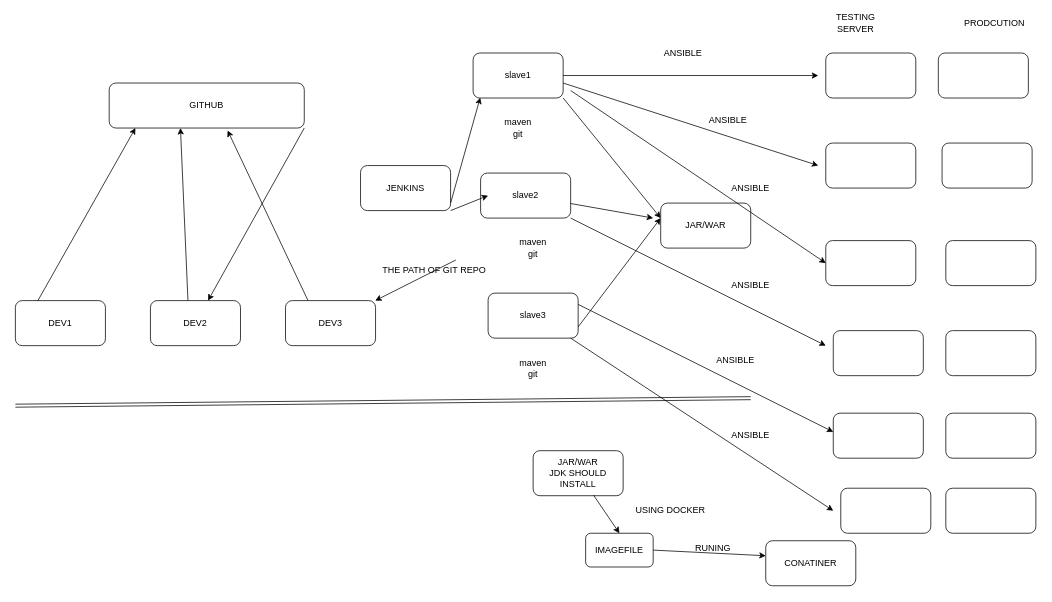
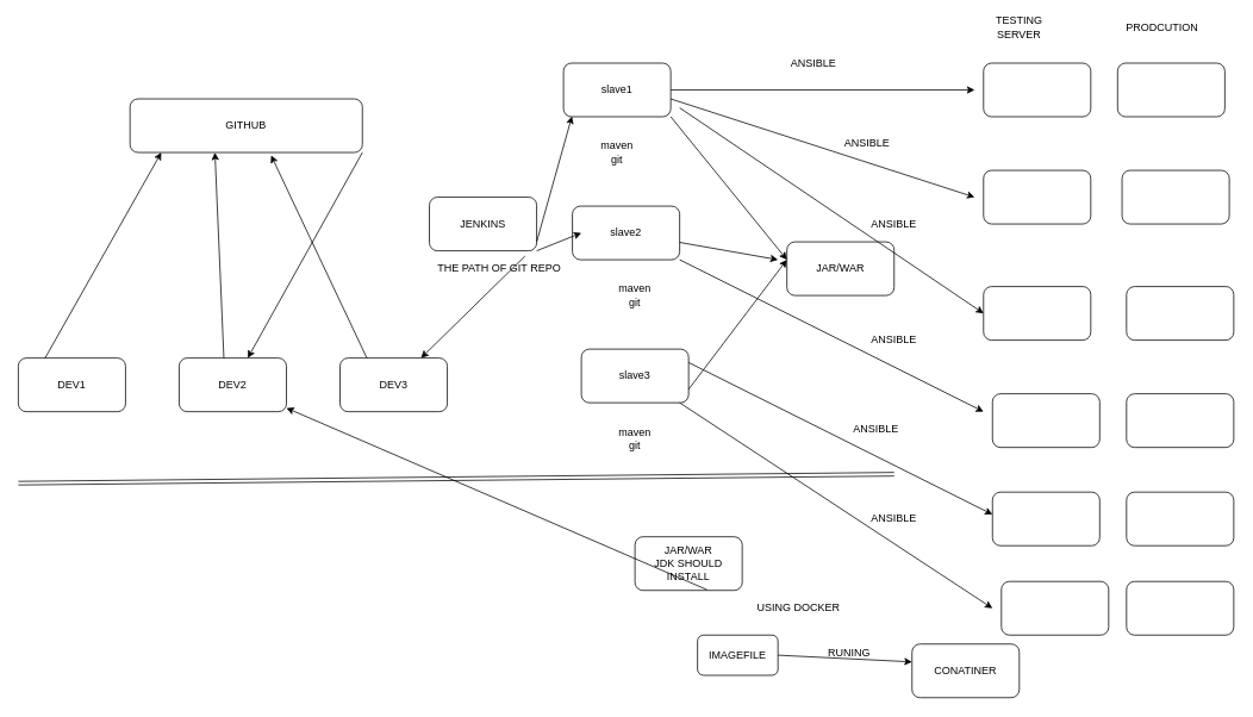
  <mxCell id="0" />
  <mxCell id="1" parent="0" />
  <mxCell id="2" value="DEV1" style="rounded=1;whiteSpace=wrap;html=1;" vertex="1" parent="1"><mxGeometry x="20" y="400" width="120" height="60" as="geometry" /></mxCell>
  <mxCell id="3" value="DEV2" style="rounded=1;whiteSpace=wrap;html=1;" vertex="1" parent="1"><mxGeometry x="200" y="400" width="120" height="60" as="geometry" /></mxCell>
  <mxCell id="4" value="DEV3" style="rounded=1;whiteSpace=wrap;html=1;" vertex="1" parent="1"><mxGeometry x="380" y="400" width="120" height="60" as="geometry" /></mxCell>
  <mxCell id="5" value="GITHUB" style="rounded=1;whiteSpace=wrap;html=1;" vertex="1" parent="1"><mxGeometry x="145" y="110" width="260" height="60" as="geometry" /></mxCell>
  <mxCell id="6" value="" style="endArrow=classic;html=1;" edge="1" parent="1"><mxGeometry width="50" height="50" relative="1" as="geometry"><mxPoint x="50" y="400" as="sourcePoint" /><mxPoint x="180" y="170" as="targetPoint" /></mxGeometry></mxCell>
  <mxCell id="7" value="" style="endArrow=classic;html=1;" edge="1" parent="1"><mxGeometry width="50" height="50" relative="1" as="geometry"><mxPoint x="250" y="400" as="sourcePoint" /><mxPoint x="240" y="170" as="targetPoint" /></mxGeometry></mxCell>
  <mxCell id="8" value="" style="endArrow=classic;html=1;entryX=0.607;entryY=1.054;entryDx=0;entryDy=0;entryPerimeter=0;" edge="1" parent="1" target="5"><mxGeometry width="50" height="50" relative="1" as="geometry"><mxPoint x="410" y="400" as="sourcePoint" /><mxPoint x="400" y="170" as="targetPoint" /></mxGeometry></mxCell>
  <mxCell id="9" value="JENKINS" style="rounded=1;whiteSpace=wrap;html=1;" vertex="1" parent="1"><mxGeometry x="480" y="220" width="120" height="60" as="geometry" /></mxCell>
- <mxCell id="10" value="THE PATH OF GIT REPO&amp;nbsp;" style="text;html=1;strokeColor=none;fillColor=none;align=center;verticalAlign=middle;whiteSpace=wrap;rounded=0;" vertex="1" parent="1"><mxGeometry x="480" y="350" width="200" height="20" as="geometry" /></mxCell>
+ <mxCell id="10" value="THE PATH OF GIT REPO&amp;nbsp;" style="text;html=1;strokeColor=none;fillColor=none;align=center;verticalAlign=middle;whiteSpace=wrap;rounded=0;" vertex="1" parent="1"><mxGeometry x="460" y="290" width="200" height="20" as="geometry" /></mxCell>
  <mxCell id="11" value="" style="endArrow=classic;html=1;exitX=1;exitY=1;exitDx=0;exitDy=0;" edge="1" parent="1" source="5" target="3"><mxGeometry width="50" height="50" relative="1" as="geometry"><mxPoint x="400" y="200" as="sourcePoint" /><mxPoint x="450" y="150" as="targetPoint" /></mxGeometry></mxCell>
  <mxCell id="12" value="slave1" style="rounded=1;whiteSpace=wrap;html=1;" vertex="1" parent="1"><mxGeometry x="630" y="70" width="120" height="60" as="geometry" /></mxCell>
  <mxCell id="13" value="slave2" style="rounded=1;whiteSpace=wrap;html=1;" vertex="1" parent="1"><mxGeometry x="640" y="230" width="120" height="60" as="geometry" /></mxCell>
  <mxCell id="14" value="slave3" style="rounded=1;whiteSpace=wrap;html=1;" vertex="1" parent="1"><mxGeometry x="650" y="390" width="120" height="60" as="geometry" /></mxCell>
  <mxCell id="15" value="maven&lt;br&gt;git" style="text;html=1;strokeColor=none;fillColor=none;align=center;verticalAlign=middle;whiteSpace=wrap;rounded=0;" vertex="1" parent="1"><mxGeometry x="670" y="160" width="40" height="20" as="geometry" /></mxCell>
  <mxCell id="16" value="maven&lt;br&gt;git" style="text;html=1;strokeColor=none;fillColor=none;align=center;verticalAlign=middle;whiteSpace=wrap;rounded=0;" vertex="1" parent="1"><mxGeometry x="690" y="320" width="40" height="20" as="geometry" /></mxCell>
  <mxCell id="17" value="maven&lt;br&gt;git" style="text;html=1;strokeColor=none;fillColor=none;align=center;verticalAlign=middle;whiteSpace=wrap;rounded=0;" vertex="1" parent="1"><mxGeometry x="690" y="480" width="40" height="20" as="geometry" /></mxCell>
  <mxCell id="18" value="" style="endArrow=classic;html=1;entryX=0.079;entryY=0.991;entryDx=0;entryDy=0;entryPerimeter=0;" edge="1" parent="1" target="12"><mxGeometry width="50" height="50" relative="1" as="geometry"><mxPoint x="600" y="270" as="sourcePoint" /><mxPoint x="650" y="220" as="targetPoint" /></mxGeometry></mxCell>
  <mxCell id="19" value="" style="endArrow=classic;html=1;exitX=1;exitY=1;exitDx=0;exitDy=0;" edge="1" parent="1" source="9"><mxGeometry width="50" height="50" relative="1" as="geometry"><mxPoint x="600" y="310" as="sourcePoint" /><mxPoint x="650" y="260" as="targetPoint" /></mxGeometry></mxCell>
  <mxCell id="20" value="" style="endArrow=classic;html=1;exitX=0.635;exitY=-0.206;exitDx=0;exitDy=0;exitPerimeter=0;" edge="1" parent="1" source="10" target="4"><mxGeometry width="50" height="50" relative="1" as="geometry"><mxPoint x="580" y="330" as="sourcePoint" /><mxPoint x="630" y="280" as="targetPoint" /></mxGeometry></mxCell>
  <mxCell id="21" value="" style="endArrow=classic;html=1;exitX=1;exitY=1;exitDx=0;exitDy=0;" edge="1" parent="1" source="12"><mxGeometry width="50" height="50" relative="1" as="geometry"><mxPoint x="750" y="170" as="sourcePoint" /><mxPoint x="880" y="290" as="targetPoint" /></mxGeometry></mxCell>
  <mxCell id="22" value="" style="endArrow=classic;html=1;" edge="1" parent="1" source="13"><mxGeometry width="50" height="50" relative="1" as="geometry"><mxPoint x="760" y="310" as="sourcePoint" /><mxPoint x="870" y="290" as="targetPoint" /></mxGeometry></mxCell>
  <mxCell id="23" value="" style="endArrow=classic;html=1;exitX=1;exitY=0.75;exitDx=0;exitDy=0;" edge="1" parent="1" source="14"><mxGeometry width="50" height="50" relative="1" as="geometry"><mxPoint x="770" y="460" as="sourcePoint" /><mxPoint x="880" y="290" as="targetPoint" /></mxGeometry></mxCell>
  <mxCell id="24" value="JAR/WAR" style="rounded=1;whiteSpace=wrap;html=1;" vertex="1" parent="1"><mxGeometry x="880" y="270" width="120" height="60" as="geometry" /></mxCell>
  <mxCell id="25" value="" style="shape=link;html=1;" edge="1" parent="1"><mxGeometry width="100" relative="1" as="geometry"><mxPoint x="20" y="540" as="sourcePoint" /><mxPoint x="1000" y="530" as="targetPoint" /></mxGeometry></mxCell>
  <mxCell id="26" value="" style="rounded=1;whiteSpace=wrap;html=1;" vertex="1" parent="1"><mxGeometry x="1100" y="70" width="120" height="60" as="geometry" /></mxCell>
  <mxCell id="27" value="" style="rounded=1;whiteSpace=wrap;html=1;" vertex="1" parent="1"><mxGeometry x="1100" y="190" width="120" height="60" as="geometry" /></mxCell>
  <mxCell id="28" value="" style="rounded=1;whiteSpace=wrap;html=1;" vertex="1" parent="1"><mxGeometry x="1100" y="320" width="120" height="60" as="geometry" /></mxCell>
  <mxCell id="29" value="" style="rounded=1;whiteSpace=wrap;html=1;" vertex="1" parent="1"><mxGeometry x="1110" y="440" width="120" height="60" as="geometry" /></mxCell>
  <mxCell id="30" value="" style="rounded=1;whiteSpace=wrap;html=1;" vertex="1" parent="1"><mxGeometry x="1110" y="550" width="120" height="60" as="geometry" /></mxCell>
  <mxCell id="31" value="" style="rounded=1;whiteSpace=wrap;html=1;" vertex="1" parent="1"><mxGeometry x="1120" y="650" width="120" height="60" as="geometry" /></mxCell>
  <mxCell id="32" value="" style="rounded=1;whiteSpace=wrap;html=1;" vertex="1" parent="1"><mxGeometry x="1250" y="70" width="120" height="60" as="geometry" /></mxCell>
  <mxCell id="33" value="" style="rounded=1;whiteSpace=wrap;html=1;" vertex="1" parent="1"><mxGeometry x="1255" y="190" width="120" height="60" as="geometry" /></mxCell>
  <mxCell id="34" value="" style="rounded=1;whiteSpace=wrap;html=1;" vertex="1" parent="1"><mxGeometry x="1260" y="320" width="120" height="60" as="geometry" /></mxCell>
  <mxCell id="35" value="" style="rounded=1;whiteSpace=wrap;html=1;" vertex="1" parent="1"><mxGeometry x="1260" y="440" width="120" height="60" as="geometry" /></mxCell>
  <mxCell id="36" value="" style="rounded=1;whiteSpace=wrap;html=1;" vertex="1" parent="1"><mxGeometry x="1260" y="550" width="120" height="60" as="geometry" /></mxCell>
  <mxCell id="37" value="" style="rounded=1;whiteSpace=wrap;html=1;" vertex="1" parent="1"><mxGeometry x="1260" y="650" width="120" height="60" as="geometry" /></mxCell>
  <mxCell id="38" value="TESTING SERVER" style="text;html=1;strokeColor=none;fillColor=none;align=center;verticalAlign=middle;whiteSpace=wrap;rounded=0;" vertex="1" parent="1"><mxGeometry x="1100" y="20" width="80" height="20" as="geometry" /></mxCell>
- <mxCell id="39" value="PRODCUTION" style="text;html=1;strokeColor=none;fillColor=none;align=center;verticalAlign=middle;whiteSpace=wrap;rounded=0;" vertex="1" parent="1"><mxGeometry x="1285" y="20" width="80" height="20" as="geometry" /></mxCell>
+ <mxCell id="39" value="PRODCUTION" style="text;html=1;strokeColor=none;fillColor=none;align=center;verticalAlign=middle;whiteSpace=wrap;rounded=0;" vertex="1" parent="1"><mxGeometry x="1260" y="20" width="80" height="20" as="geometry" /></mxCell>
  <mxCell id="40" value="" style="endArrow=classic;html=1;exitX=1;exitY=0.5;exitDx=0;exitDy=0;" edge="1" parent="1" source="12"><mxGeometry width="50" height="50" relative="1" as="geometry"><mxPoint x="760" y="140" as="sourcePoint" /><mxPoint x="1090" y="100" as="targetPoint" /></mxGeometry></mxCell>
  <mxCell id="41" value="" style="endArrow=classic;html=1;exitX=1;exitY=0.667;exitDx=0;exitDy=0;exitPerimeter=0;" edge="1" parent="1" source="12"><mxGeometry width="50" height="50" relative="1" as="geometry"><mxPoint x="760" y="110" as="sourcePoint" /><mxPoint x="1090" y="220" as="targetPoint" /></mxGeometry></mxCell>
  <mxCell id="42" value="" style="endArrow=classic;html=1;exitX=1;exitY=0.667;exitDx=0;exitDy=0;exitPerimeter=0;entryX=0;entryY=0.5;entryDx=0;entryDy=0;" edge="1" parent="1" target="28"><mxGeometry width="50" height="50" relative="1" as="geometry"><mxPoint x="760" y="120.02" as="sourcePoint" /><mxPoint x="1100" y="230" as="targetPoint" /></mxGeometry></mxCell>
  <mxCell id="43" value="" style="endArrow=classic;html=1;" edge="1" parent="1" source="13"><mxGeometry width="50" height="50" relative="1" as="geometry"><mxPoint x="760" y="310" as="sourcePoint" /><mxPoint x="1100" y="460" as="targetPoint" /></mxGeometry></mxCell>
  <mxCell id="44" value="" style="endArrow=classic;html=1;" edge="1" parent="1"><mxGeometry width="50" height="50" relative="1" as="geometry"><mxPoint x="770" y="405" as="sourcePoint" /><mxPoint x="1110" y="575" as="targetPoint" /></mxGeometry></mxCell>
  <mxCell id="45" value="" style="endArrow=classic;html=1;" edge="1" parent="1"><mxGeometry width="50" height="50" relative="1" as="geometry"><mxPoint x="760" y="450" as="sourcePoint" /><mxPoint x="1110" y="680" as="targetPoint" /></mxGeometry></mxCell>
  <mxCell id="46" value="ANSIBLE" style="text;html=1;strokeColor=none;fillColor=none;align=center;verticalAlign=middle;whiteSpace=wrap;rounded=0;" vertex="1" parent="1"><mxGeometry x="890" y="60" width="40" height="20" as="geometry" /></mxCell>
  <mxCell id="47" value="ANSIBLE" style="text;html=1;strokeColor=none;fillColor=none;align=center;verticalAlign=middle;whiteSpace=wrap;rounded=0;" vertex="1" parent="1"><mxGeometry x="950" y="150" width="40" height="20" as="geometry" /></mxCell>
  <mxCell id="48" value="ANSIBLE" style="text;html=1;strokeColor=none;fillColor=none;align=center;verticalAlign=middle;whiteSpace=wrap;rounded=0;" vertex="1" parent="1"><mxGeometry x="980" y="240" width="40" height="20" as="geometry" /></mxCell>
  <mxCell id="49" value="ANSIBLE" style="text;html=1;strokeColor=none;fillColor=none;align=center;verticalAlign=middle;whiteSpace=wrap;rounded=0;" vertex="1" parent="1"><mxGeometry x="980" y="370" width="40" height="20" as="geometry" /></mxCell>
  <mxCell id="50" value="ANSIBLE" style="text;html=1;strokeColor=none;fillColor=none;align=center;verticalAlign=middle;whiteSpace=wrap;rounded=0;" vertex="1" parent="1"><mxGeometry x="960" y="470" width="40" height="20" as="geometry" /></mxCell>
  <mxCell id="51" value="ANSIBLE" style="text;html=1;strokeColor=none;fillColor=none;align=center;verticalAlign=middle;whiteSpace=wrap;rounded=0;" vertex="1" parent="1"><mxGeometry x="980" y="570" width="40" height="20" as="geometry" /></mxCell>
  <mxCell id="52" value="JAR/WAR&lt;br&gt;JDK SHOULD INSTALL" style="rounded=1;whiteSpace=wrap;html=1;" vertex="1" parent="1"><mxGeometry x="710" y="600" width="120" height="60" as="geometry" /></mxCell>
  <mxCell id="53" value="IMAGEFILE" style="rounded=1;whiteSpace=wrap;html=1;" vertex="1" parent="1"><mxGeometry x="780" y="710" width="90" height="45" as="geometry" /></mxCell>
- <mxCell id="54" value="" style="endArrow=classic;html=1;exitX=0.671;exitY=0.987;exitDx=0;exitDy=0;exitPerimeter=0;entryX=0.5;entryY=0;entryDx=0;entryDy=0;" edge="1" parent="1" source="52" target="53"><mxGeometry width="50" height="50" relative="1" as="geometry"><mxPoint x="790" y="710" as="sourcePoint" /><mxPoint x="840" y="660" as="targetPoint" /></mxGeometry></mxCell>
+ <mxCell id="54" value="" style="endArrow=classic;html=1;exitX=0.671;exitY=0.987;exitDx=0;exitDy=0;exitPerimeter=0;" edge="1" parent="1" source="52" target="3"><mxGeometry width="50" height="50" relative="1" as="geometry"><mxPoint x="790" y="710" as="sourcePoint" /><mxPoint x="840" y="660" as="targetPoint" /></mxGeometry></mxCell>
  <mxCell id="55" value="USING DOCKER&amp;nbsp;" style="text;html=1;strokeColor=none;fillColor=none;align=center;verticalAlign=middle;whiteSpace=wrap;rounded=0;" vertex="1" parent="1"><mxGeometry x="840" y="670" width="110" height="20" as="geometry" /></mxCell>
  <mxCell id="56" value="" style="endArrow=classic;html=1;exitX=1;exitY=0.5;exitDx=0;exitDy=0;" edge="1" parent="1" source="53"><mxGeometry width="50" height="50" relative="1" as="geometry"><mxPoint x="910" y="790" as="sourcePoint" /><mxPoint x="1020" y="740" as="targetPoint" /></mxGeometry></mxCell>
  <mxCell id="57" value="CONATINER" style="rounded=1;whiteSpace=wrap;html=1;" vertex="1" parent="1"><mxGeometry x="1020" y="720" width="120" height="60" as="geometry" /></mxCell>
  <mxCell id="58" value="RUNING" style="text;html=1;strokeColor=none;fillColor=none;align=center;verticalAlign=middle;whiteSpace=wrap;rounded=0;" vertex="1" parent="1"><mxGeometry x="930" y="720" width="40" height="20" as="geometry" /></mxCell>
